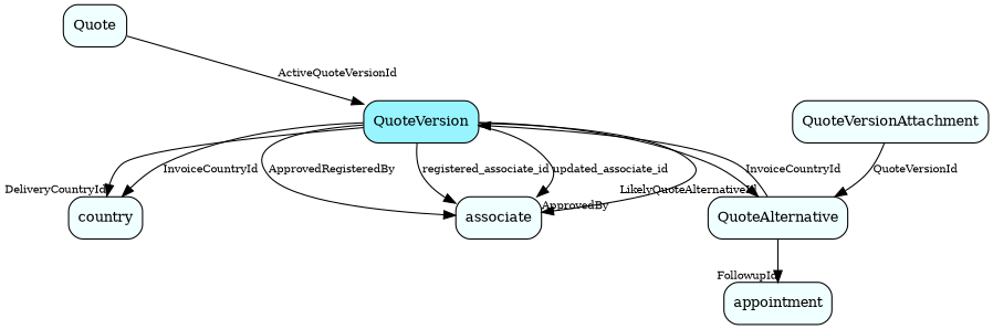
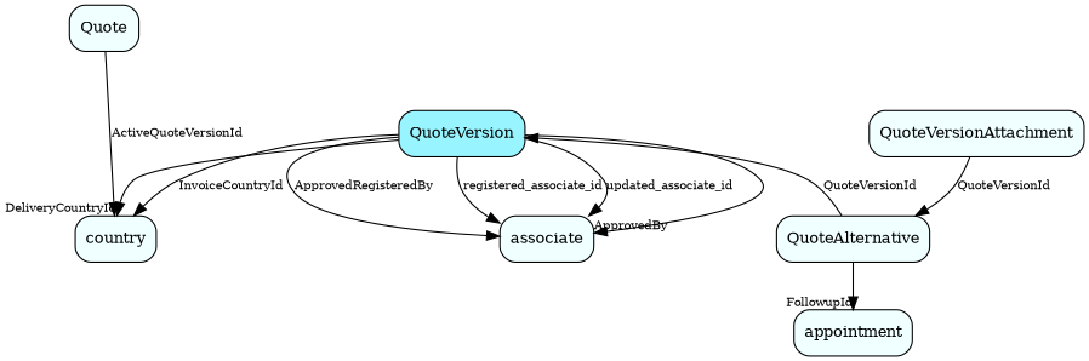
  digraph {
    fontname="DejaVu Serif"
    node [fillcolor=azure1 fontname="DejaVu Serif" fontsize=12 shape=box style="rounded, filled"]
    edge [fontname="DejaVu Serif" fontsize=9]
    QuoteVersion [fillcolor=cadetblue1]
    QuoteAlternative
    country
    associate
    Quote
    appointment
    QuoteVersionAttachment
-   QuoteVersion -> QuoteAlternative [headlabel=LikelyQuoteAlternativeId]
    QuoteVersion -> country [headlabel=DeliveryCountryId]
    QuoteVersion -> country [label=InvoiceCountryId]
    QuoteVersion -> associate [headlabel=ApprovedBy]
    QuoteVersion -> associate [label=ApprovedRegisteredBy]
    QuoteVersion -> associate [label=registered_associate_id]
    QuoteVersion -> associate [label=updated_associate_id]
-   QuoteAlternative -> QuoteVersion [label=InvoiceCountryId]
+   QuoteAlternative -> QuoteVersion [label=QuoteVersionId]
    QuoteAlternative -> appointment [headlabel=FollowupId]
-   Quote -> QuoteVersion [label=ActiveQuoteVersionId]
+   Quote -> country [label=ActiveQuoteVersionId]
    QuoteVersionAttachment -> QuoteAlternative [label=QuoteVersionId]
  }
